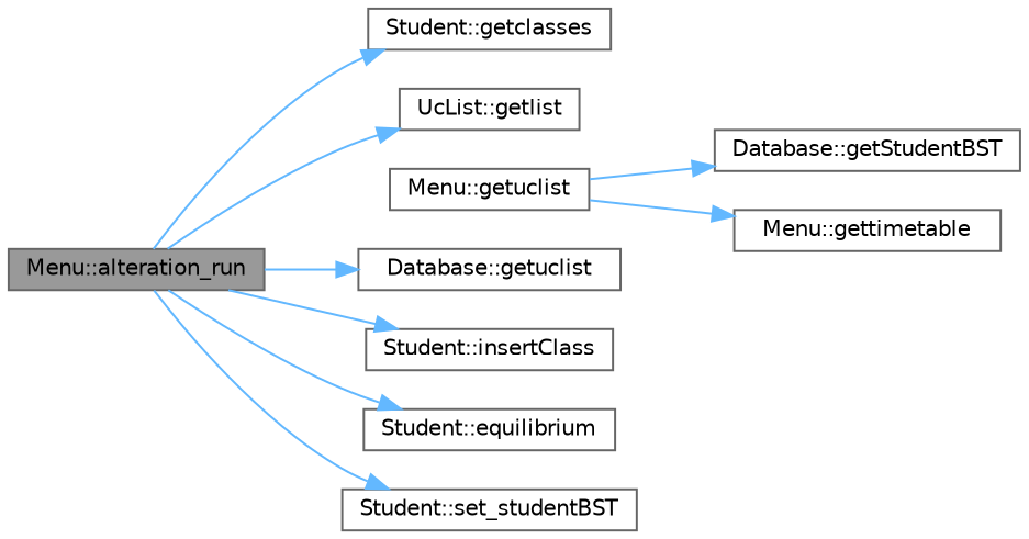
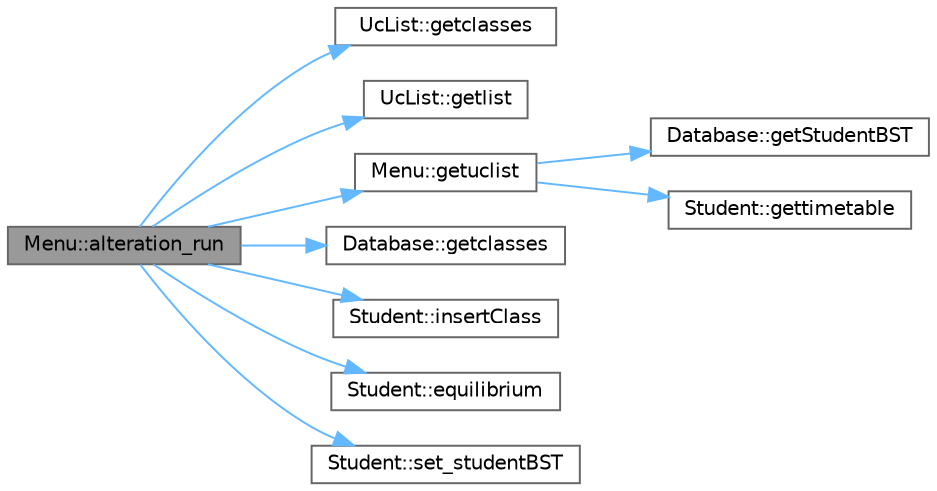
  digraph {
    rankdir=LR
    node [color=grey40 fillcolor=white fontname=Helvetica fontsize=10 shape=box style=filled]
    edge [color=steelblue1 fontname=Helvetica fontsize=10 labelfontname=Helvetica labelfontsize=10 style=solid]
    n1 [color=gray40 fillcolor=grey60 fontcolor=black height=0.2 label="Menu::alteration_run" width=0.4]
-   n2 [height=0.2 label="Student::getclasses" width=0.4]
+   n2 [height=0.2 label="UcList::getclasses" width=0.4]
    n3 [height=0.2 label="UcList::getlist" width=0.4]
    n4 [height=0.2 label="Menu::getuclist" width=0.4]
-   n5 [height=0.2 label="Database::getuclist" width=0.4]
+   n5 [height=0.2 label="Database::getclasses" width=0.4]
    n6 [height=0.2 label="Student::insertClass" width=0.4]
    n7 [height=0.2 label="Student::equilibrium" width=0.4]
    n8 [height=0.2 label="Student::set_studentBST" width=0.4]
    n9 [height=0.2 label="Database::getStudentBST" width=0.4]
-   n10 [height=0.2 label="Menu::gettimetable" width=0.4]
+   n10 [height=0.2 label="Student::gettimetable" width=0.4]
    n1 -> n2
    n1 -> n3
+   n1 -> n4
    n1 -> n5
    n1 -> n6
    n1 -> n7
    n1 -> n8
    n4 -> n9
    n4 -> n10
  }
